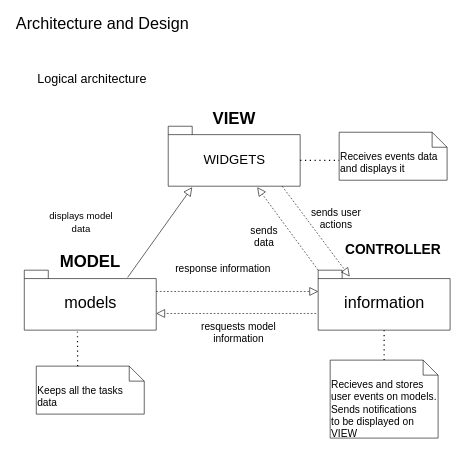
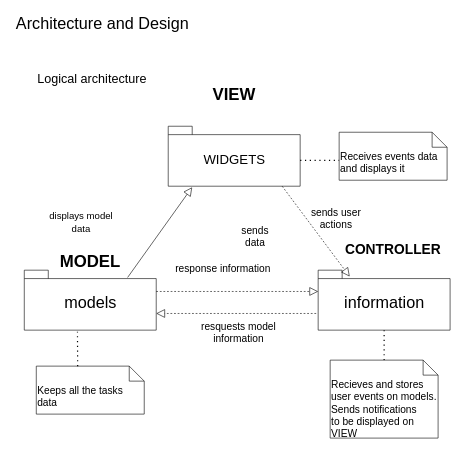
  <mxCell id="0" />
  <mxCell id="1" parent="0" />
  <mxCell id="2" value="&lt;font style=&quot;font-size: 27px;&quot;&gt;Architecture and Design&lt;/font&gt;" style="text;html=1;align=center;verticalAlign=middle;resizable=0;points=[];autosize=1;strokeColor=none;fillColor=none;fontSize=27;" vertex="1" parent="1"><mxGeometry x="20" y="20" width="300" height="40" as="geometry" /></mxCell>
  <mxCell id="3" value="Logical architecture" style="text;html=1;strokeColor=none;fillColor=none;align=left;verticalAlign=middle;whiteSpace=wrap;rounded=0;fontSize=21;" vertex="1" parent="1"><mxGeometry x="60" y="115" width="260" height="30" as="geometry" /></mxCell>
  <mxCell id="4" value="&lt;span style=&quot;font-weight: normal&quot;&gt;information&lt;/span&gt;" style="shape=folder;fontStyle=1;spacingTop=10;tabWidth=40;tabHeight=14;tabPosition=left;html=1;fontSize=27;" vertex="1" parent="1"><mxGeometry x="530" y="450" width="220" height="100" as="geometry" /></mxCell>
  <mxCell id="5" value="&lt;span style=&quot;font-weight: normal&quot;&gt;models&lt;/span&gt;" style="shape=folder;fontStyle=1;spacingTop=10;tabWidth=40;tabHeight=14;tabPosition=left;html=1;fontSize=27;" vertex="1" parent="1"><mxGeometry x="40" y="450" width="220" height="100" as="geometry" /></mxCell>
  <mxCell id="6" value="&lt;span style=&quot;font-weight: normal&quot;&gt;&lt;font style=&quot;font-size: 22px&quot;&gt;WIDGETS&lt;/font&gt;&lt;/span&gt;" style="shape=folder;fontStyle=1;spacingTop=10;tabWidth=40;tabHeight=14;tabPosition=left;html=1;fontSize=27;" vertex="1" parent="1"><mxGeometry x="280" y="210" width="220" height="100" as="geometry" /></mxCell>
  <mxCell id="7" value="&lt;font style=&quot;font-size: 16px&quot;&gt;displays model data&lt;/font&gt;" style="text;html=1;strokeColor=none;fillColor=none;align=center;verticalAlign=middle;whiteSpace=wrap;rounded=0;fontSize=18;" vertex="1" parent="1"><mxGeometry x="75" y="360" width="120" height="20" as="geometry" /></mxCell>
  <mxCell id="8" value="&lt;b&gt;&lt;font style=&quot;font-size: 28px&quot;&gt;MODEL&lt;/font&gt;&lt;/b&gt;" style="text;html=1;strokeColor=none;fillColor=none;align=center;verticalAlign=middle;whiteSpace=wrap;rounded=0;fontSize=16;" vertex="1" parent="1"><mxGeometry x="90" y="410" width="120" height="50" as="geometry" /></mxCell>
- <mxCell id="9" value="&lt;span style=&quot;font-size: 30px&quot;&gt;&lt;b style=&quot;font-size: 28px&quot;&gt;VIEW&lt;/b&gt;&lt;/span&gt;" style="text;html=1;strokeColor=none;fillColor=none;align=center;verticalAlign=middle;whiteSpace=wrap;rounded=0;fontSize=22;" vertex="1" parent="1"><mxGeometry x="360" y="180" width="60" height="30" as="geometry" /></mxCell>
+ <mxCell id="9" value="&lt;span style=&quot;font-size: 30px&quot;&gt;&lt;b style=&quot;font-size: 28px&quot;&gt;VIEW&lt;/b&gt;&lt;/span&gt;" style="text;html=1;strokeColor=none;fillColor=none;align=center;verticalAlign=middle;whiteSpace=wrap;rounded=0;fontSize=22;" vertex="1" parent="1"><mxGeometry x="360" y="140" width="60" height="30" as="geometry" /></mxCell>
  <mxCell id="10" value="&lt;b&gt;&lt;font style=&quot;font-size: 23px&quot;&gt;CONTROLLER&lt;/font&gt;&lt;/b&gt;" style="text;html=1;strokeColor=none;fillColor=none;align=center;verticalAlign=middle;whiteSpace=wrap;rounded=0;fontSize=17;" vertex="1" parent="1"><mxGeometry x="610" y="400" width="90" height="30" as="geometry" /></mxCell>
  <mxCell id="11" value="" style="endArrow=block;dashed=0;endFill=0;endSize=12;html=1;fontSize=23;exitX=0.783;exitY=0.122;exitDx=0;exitDy=0;exitPerimeter=0;entryX=0.181;entryY=1.018;entryDx=0;entryDy=0;entryPerimeter=0;" edge="1" parent="1" source="5" target="6"><mxGeometry width="160" relative="1" as="geometry"><mxPoint x="320" y="300" as="sourcePoint" /><mxPoint x="480" y="300" as="targetPoint" /></mxGeometry></mxCell>
  <mxCell id="12" value="" style="endArrow=block;dashed=1;endFill=0;endSize=12;html=1;fontSize=23;entryX=0.239;entryY=0.106;entryDx=0;entryDy=0;entryPerimeter=0;" edge="1" parent="1" target="4"><mxGeometry width="160" relative="1" as="geometry"><mxPoint x="470" y="310" as="sourcePoint" /><mxPoint x="483.96" y="330" as="targetPoint" /></mxGeometry></mxCell>
- <mxCell id="13" value="" style="endArrow=block;dashed=1;endFill=0;endSize=12;html=1;fontSize=23;entryX=0.675;entryY=1.018;entryDx=0;entryDy=0;entryPerimeter=0;exitX=0;exitY=0;exitDx=0;exitDy=0;exitPerimeter=0;" edge="1" parent="1" source="4" target="6"><mxGeometry width="160" relative="1" as="geometry"><mxPoint x="480" y="450" as="sourcePoint" /><mxPoint x="400" y="320" as="targetPoint" /></mxGeometry></mxCell>
  <mxCell id="14" value="" style="endArrow=block;dashed=1;endFill=0;endSize=12;html=1;fontSize=23;exitX=0;exitY=0;exitDx=220;exitDy=35.5;exitPerimeter=0;entryX=0;entryY=0;entryDx=0;entryDy=35.5;entryPerimeter=0;" edge="1" parent="1" source="5" target="4"><mxGeometry width="160" relative="1" as="geometry"><mxPoint x="312.26" y="492.2" as="sourcePoint" /><mxPoint x="376.22" y="345" as="targetPoint" /></mxGeometry></mxCell>
  <mxCell id="15" value="" style="endArrow=block;dashed=1;endFill=0;endSize=12;html=1;fontSize=23;exitX=-0.015;exitY=0.722;exitDx=0;exitDy=0;exitPerimeter=0;entryX=1;entryY=0.722;entryDx=0;entryDy=0;entryPerimeter=0;" edge="1" parent="1" source="4" target="5"><mxGeometry width="160" relative="1" as="geometry"><mxPoint x="322.26" y="502.2" as="sourcePoint" /><mxPoint x="386.22" y="355" as="targetPoint" /></mxGeometry></mxCell>
  <mxCell id="16" value="&lt;div&gt;&lt;span&gt;&lt;font style=&quot;font-size: 17px&quot;&gt;response information&lt;/font&gt;&lt;/span&gt;&lt;/div&gt;" style="text;html=1;strokeColor=none;fillColor=none;align=left;verticalAlign=middle;whiteSpace=wrap;rounded=0;fontSize=23;" vertex="1" parent="1"><mxGeometry x="290" y="430" width="170" height="30" as="geometry" /></mxCell>
  <mxCell id="17" value="resquests model information" style="text;html=1;strokeColor=none;fillColor=none;align=center;verticalAlign=middle;whiteSpace=wrap;rounded=0;fontSize=17;" vertex="1" parent="1"><mxGeometry x="305" y="540" width="185" height="30" as="geometry" /></mxCell>
  <mxCell id="18" value="sends user actions" style="text;html=1;strokeColor=none;fillColor=none;align=center;verticalAlign=middle;whiteSpace=wrap;rounded=0;fontSize=17;" vertex="1" parent="1"><mxGeometry x="510" y="350" width="100" height="30" as="geometry" /></mxCell>
- <mxCell id="19" value="sends&lt;br&gt;data" style="text;html=1;strokeColor=none;fillColor=none;align=center;verticalAlign=middle;whiteSpace=wrap;rounded=0;fontSize=17;" vertex="1" parent="1"><mxGeometry x="410" y="380" width="60" height="30" as="geometry" /></mxCell>
+ <mxCell id="19" value="sends&lt;br&gt;data" style="text;html=1;strokeColor=none;fillColor=none;align=center;verticalAlign=middle;whiteSpace=wrap;rounded=0;fontSize=17;" vertex="1" parent="1"><mxGeometry x="395" y="380" width="60" height="30" as="geometry" /></mxCell>
  <mxCell id="20" value="" style="endArrow=none;dashed=1;html=1;dashPattern=1 3;strokeWidth=2;fontSize=17;exitX=0;exitY=0;exitDx=220;exitDy=57;exitPerimeter=0;" edge="1" parent="1" source="6"><mxGeometry width="50" height="50" relative="1" as="geometry"><mxPoint x="510" y="270" as="sourcePoint" /><mxPoint x="570" y="267" as="targetPoint" /></mxGeometry></mxCell>
  <mxCell id="21" value="Receives events data&lt;br&gt;and displays it&lt;br&gt;&lt;div style=&quot;text-align: justify&quot;&gt;&lt;/div&gt;" style="shape=note2;boundedLbl=1;whiteSpace=wrap;html=1;size=25;verticalAlign=top;align=left;fontSize=17;" vertex="1" parent="1"><mxGeometry x="565" y="220" width="180" height="80" as="geometry" /></mxCell>
  <mxCell id="22" value="Keeps all the tasks&amp;nbsp;&lt;br&gt;data&lt;br&gt;&lt;div style=&quot;text-align: justify&quot;&gt;&lt;/div&gt;" style="shape=note2;boundedLbl=1;whiteSpace=wrap;html=1;size=25;verticalAlign=top;align=left;fontSize=17;" vertex="1" parent="1"><mxGeometry x="60" y="610" width="180" height="80" as="geometry" /></mxCell>
  <mxCell id="23" value="" style="endArrow=none;dashed=1;html=1;dashPattern=1 3;strokeWidth=2;fontSize=17;entryX=0.403;entryY=1.026;entryDx=0;entryDy=0;entryPerimeter=0;" edge="1" parent="1" target="5"><mxGeometry width="50" height="50" relative="1" as="geometry"><mxPoint x="129" y="610" as="sourcePoint" /><mxPoint x="175" y="560" as="targetPoint" /></mxGeometry></mxCell>
  <mxCell id="24" value="" style="endArrow=none;dashed=1;html=1;dashPattern=1 3;strokeWidth=2;fontSize=17;exitX=0.5;exitY=1;exitDx=0;exitDy=0;exitPerimeter=0;entryX=0.5;entryY=0;entryDx=0;entryDy=0;entryPerimeter=0;" edge="1" parent="1" source="4" target="25"><mxGeometry width="50" height="50" relative="1" as="geometry"><mxPoint x="480" y="600" as="sourcePoint" /><mxPoint x="550" y="600" as="targetPoint" /></mxGeometry></mxCell>
  <mxCell id="25" value="Recieves and stores user events on models.&lt;br&gt;Sends notifications&lt;br&gt;to be displayed on VIEW&lt;br&gt;&lt;div style=&quot;text-align: justify&quot;&gt;&lt;/div&gt;" style="shape=note2;boundedLbl=1;whiteSpace=wrap;html=1;size=25;verticalAlign=top;align=left;fontSize=17;" vertex="1" parent="1"><mxGeometry x="550" y="600" width="180" height="130" as="geometry" /></mxCell>
